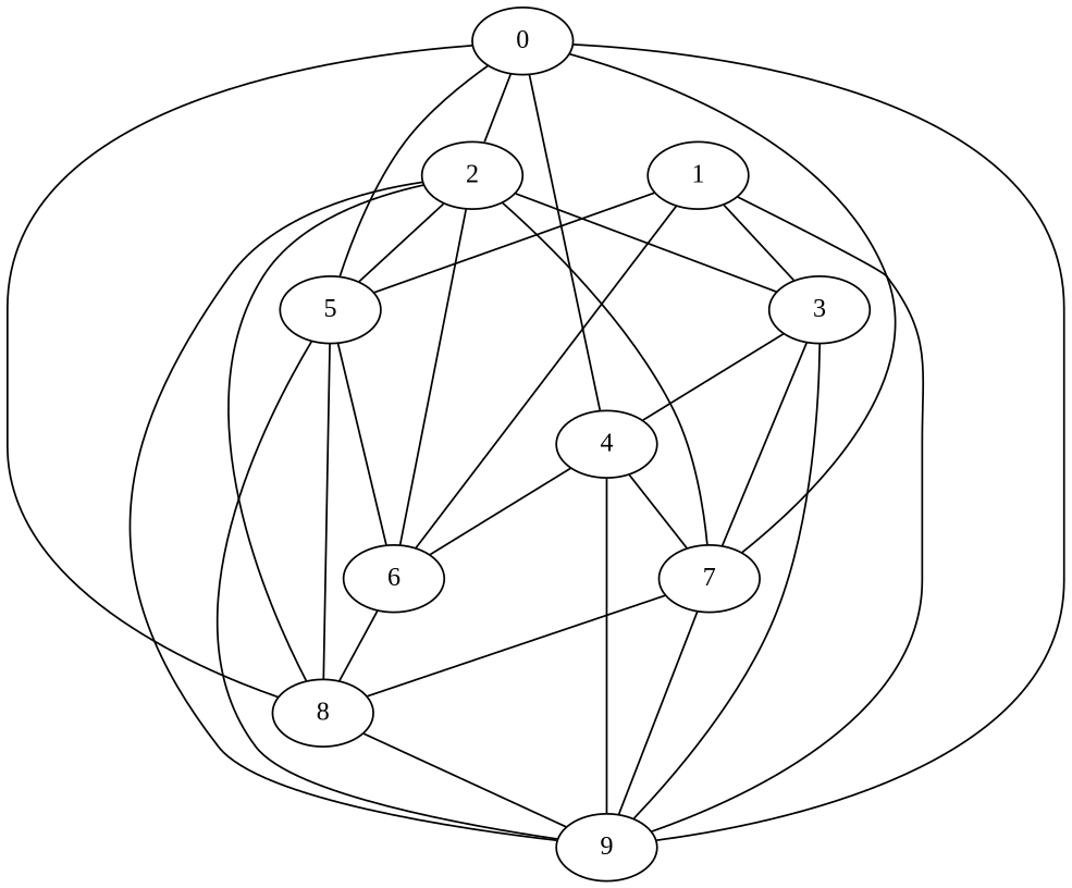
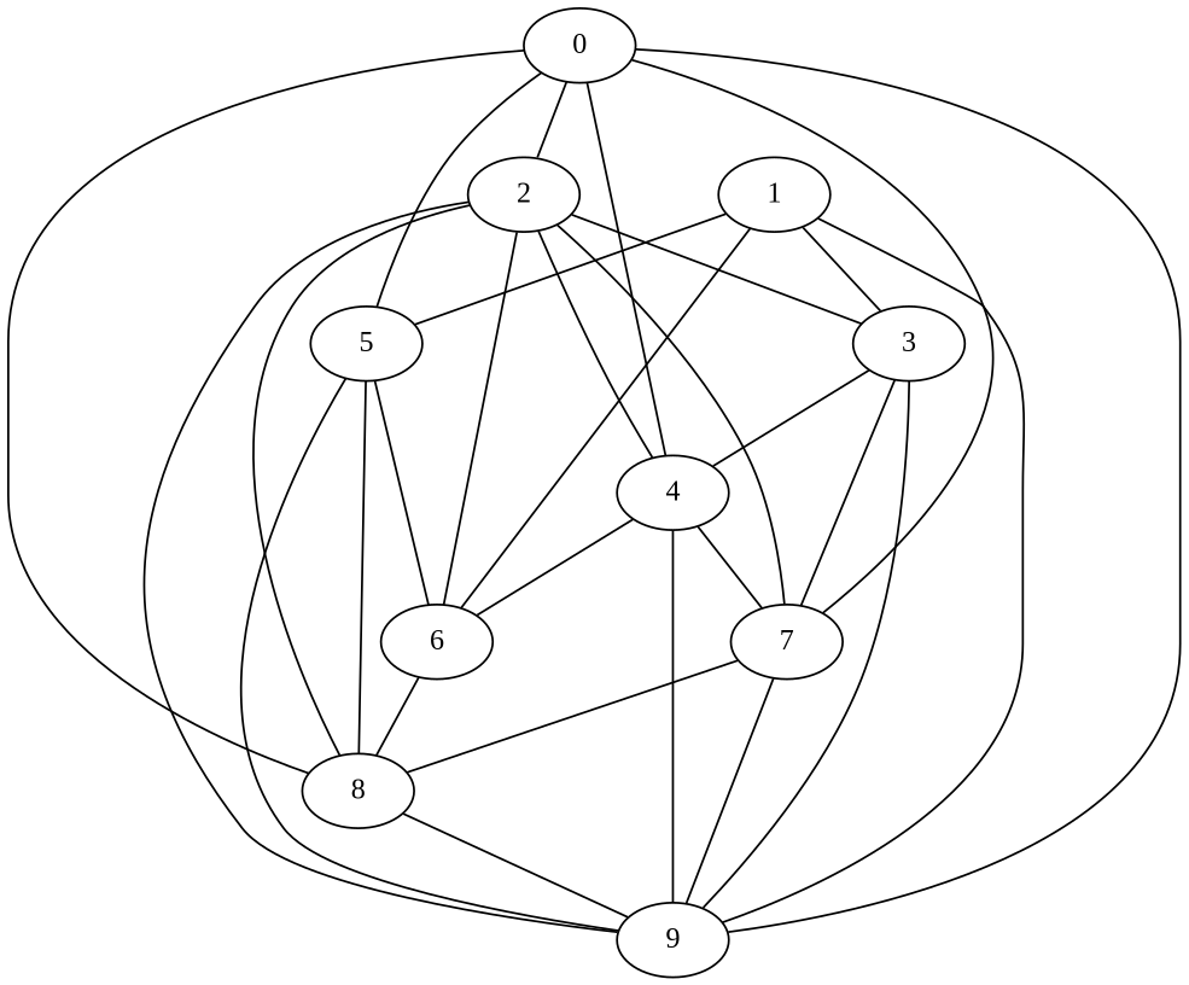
  strict graph {
    fontname="Liberation Serif"
    node [fontname="Liberation Serif"]
    edge [fontname="Liberation Serif" weight=4]
    0
    2
    5
    7
    8
    9
    3
    6
    4
    1
    0 -- 2 [weight=10]
    0 -- 5
    0 -- 7 [weight=9]
    0 -- 8 [weight=6]
    0 -- 9 [weight=8]
    2 -- 7 [weight=6]
    2 -- 8 [weight=8]
    2 -- 9 [weight=2]
    2 -- 3 [weight=5]
    2 -- 6
-   2 -- 5 [weight=8]
+   2 -- 4 [weight=8]
    5 -- 8
    5 -- 9 [weight=8]
    5 -- 6 [weight=6]
    7 -- 8
    7 -- 9 [weight=7]
    8 -- 9 [weight=7]
    3 -- 7 [weight=10]
    3 -- 9
    3 -- 4 [weight=5]
    6 -- 8 [weight=6]
    4 -- 0 [weight=3]
    4 -- 7 [weight=8]
    4 -- 9 [weight=9]
    4 -- 6 [weight=2]
    1 -- 5 [weight=9]
    1 -- 9
    1 -- 3 [weight=1]
    1 -- 6
  }
